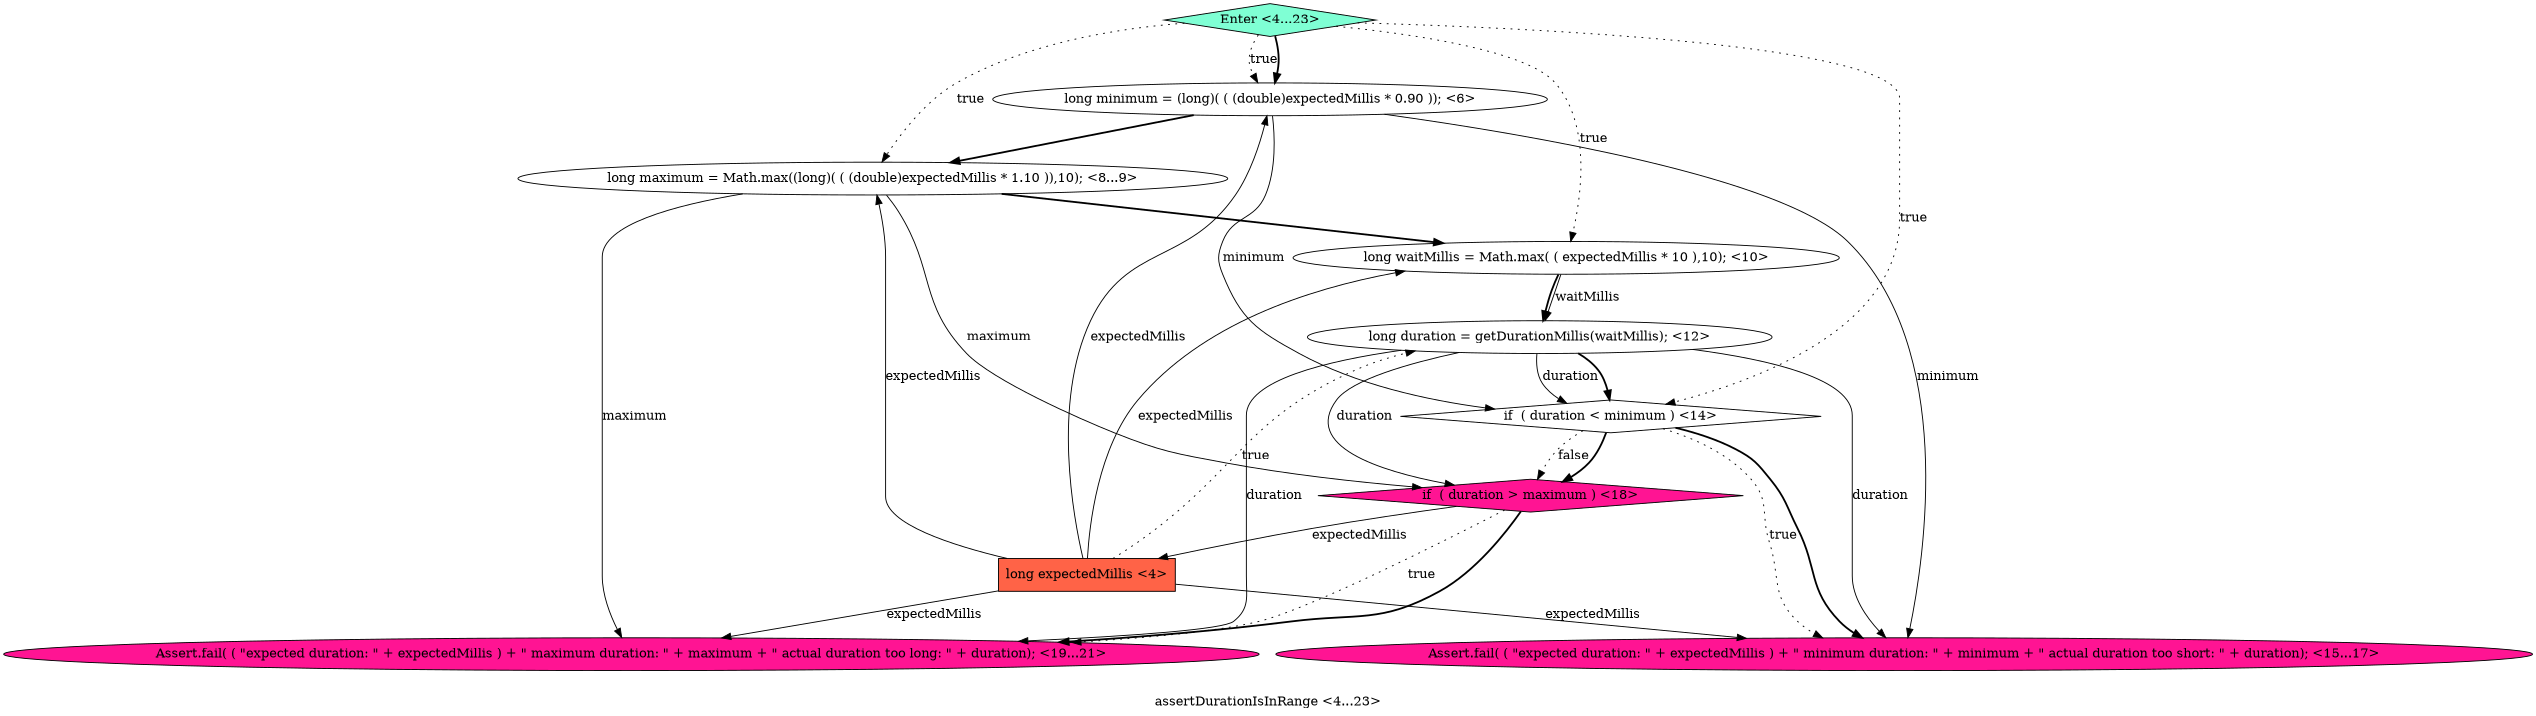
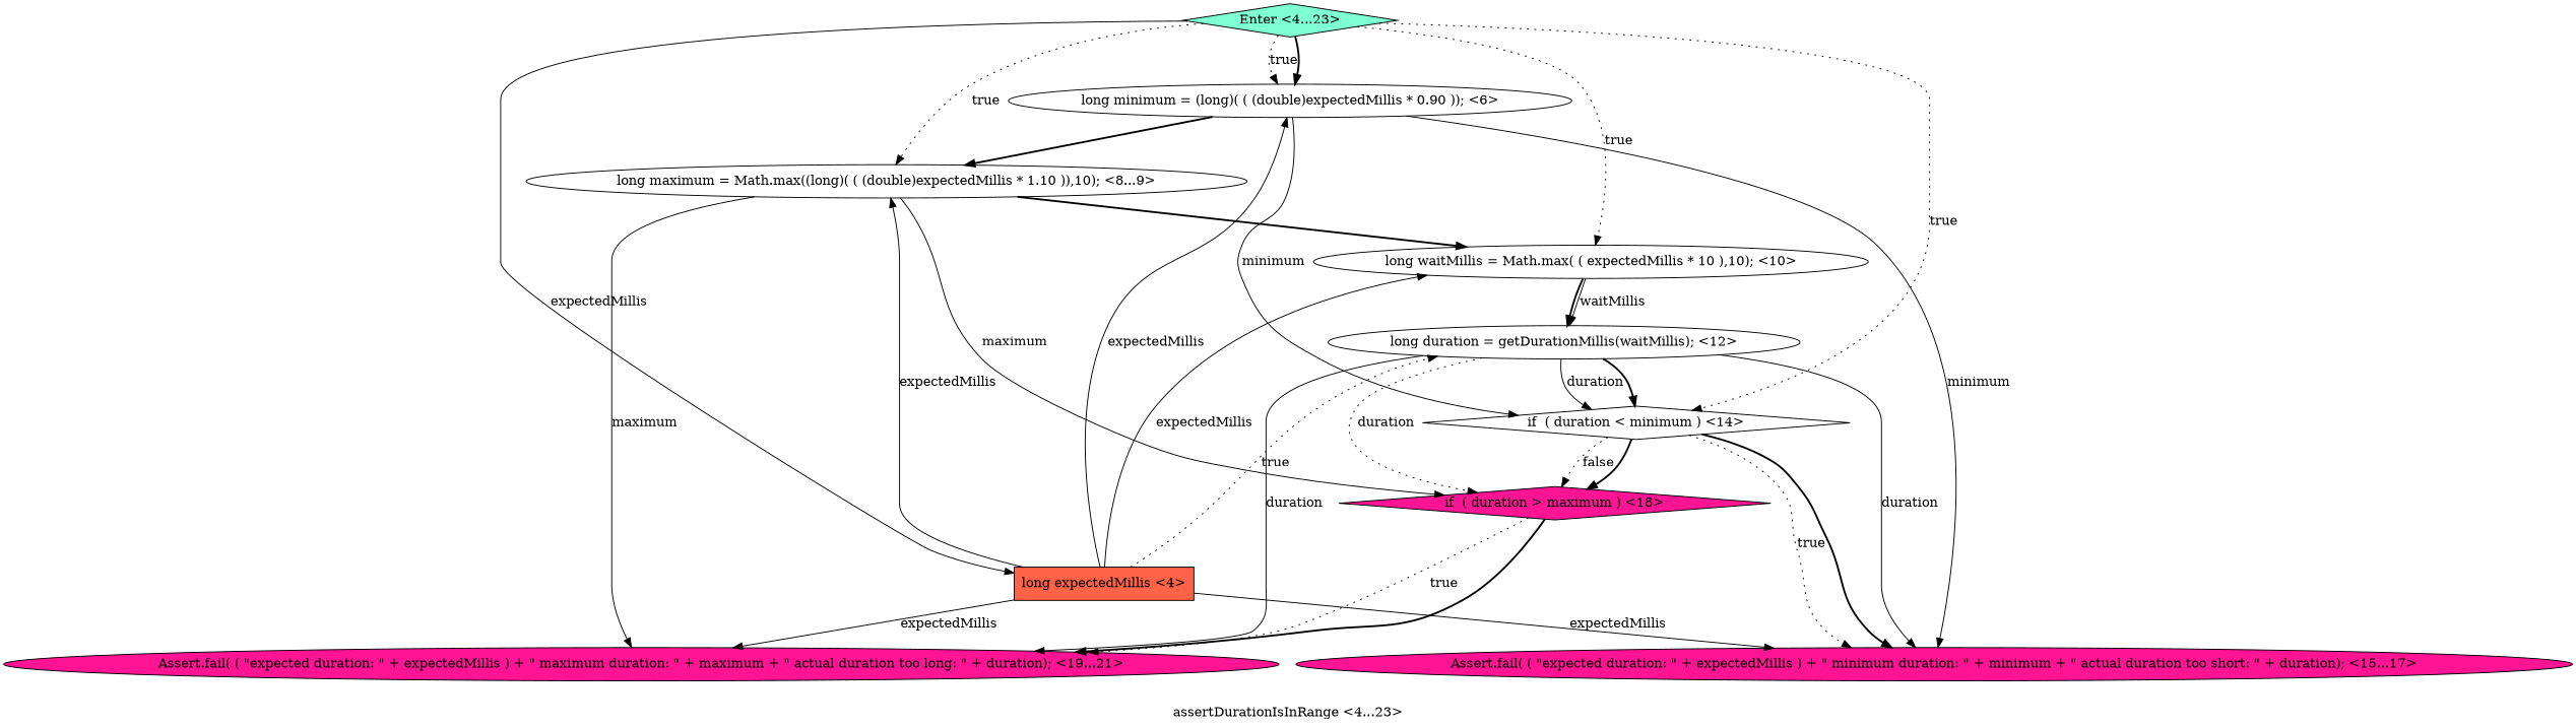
  digraph {
    label="assertDurationIsInRange <4...23>"
    node [fillcolor=white shape=ellipse style=filled]
    edge [style=solid]
    n1 [label="long minimum = (long)( ( (double)expectedMillis * 0.90 )); <6>"]
    n2 [label="long maximum = Math.max((long)( ( (double)expectedMillis * 1.10 )),10); <8...9>"]
    n3 [label="if  ( duration < minimum ) <14>" shape=diamond]
    n4 [fillcolor=deeppink label="Assert.fail( ( \"expected duration: \" + expectedMillis ) + \" minimum duration: \" + minimum + \" actual duration too short: \" + duration); <15...17>"]
    n5 [label="long waitMillis = Math.max( ( expectedMillis * 10 ),10); <10>"]
    n6 [fillcolor=deeppink label="if  ( duration > maximum ) <18>" shape=diamond]
    n7 [fillcolor=deeppink label="Assert.fail( ( \"expected duration: \" + expectedMillis ) + \" maximum duration: \" + maximum + \" actual duration too long: \" + duration); <19...21>"]
    n8 [label="long duration = getDurationMillis(waitMillis); <12>"]
    n9 [fillcolor=tomato label="long expectedMillis <4>" shape=box]
    n10 [fillcolor=aquamarine label="Enter <4...23>" shape=diamond]
    n1 -> n2 [style=bold]
    n1 -> n3 [label=minimum]
    n1 -> n4 [label=minimum]
    n2 -> n5 [style=bold]
    n2 -> n6 [label=maximum]
    n2 -> n7 [label=maximum]
    n3 -> n4 [label=true style=dotted]
    n3 -> n4 [style=bold]
    n3 -> n6 [label=false style=dotted]
    n3 -> n6 [style=bold]
    n5 -> n8 [label=waitMillis]
    n5 -> n8 [style=bold]
    n6 -> n7 [label=true style=dotted]
    n6 -> n7 [style=bold]
    n8 -> n3 [label=duration]
    n8 -> n3 [style=bold]
    n8 -> n4 [label=duration]
-   n8 -> n6 [label=duration]
+   n8 -> n6 [label=duration style=dotted]
    n8 -> n7 [label=duration]
    n9 -> n1 [label=expectedMillis]
    n9 -> n2 [label=expectedMillis]
    n9 -> n4 [label=expectedMillis]
    n9 -> n5 [label=expectedMillis]
    n9 -> n7 [label=expectedMillis]
    n9 -> n8 [label=true style=dotted]
    n10 -> n1 [label=true style=dotted]
    n10 -> n1 [style=bold]
    n10 -> n2 [label=true style=dotted]
    n10 -> n3 [label=true style=dotted]
    n10 -> n5 [label=true style=dotted]
-   n6 -> n9 [label=expectedMillis]
+   n10 -> n9 [label=expectedMillis]
  }
